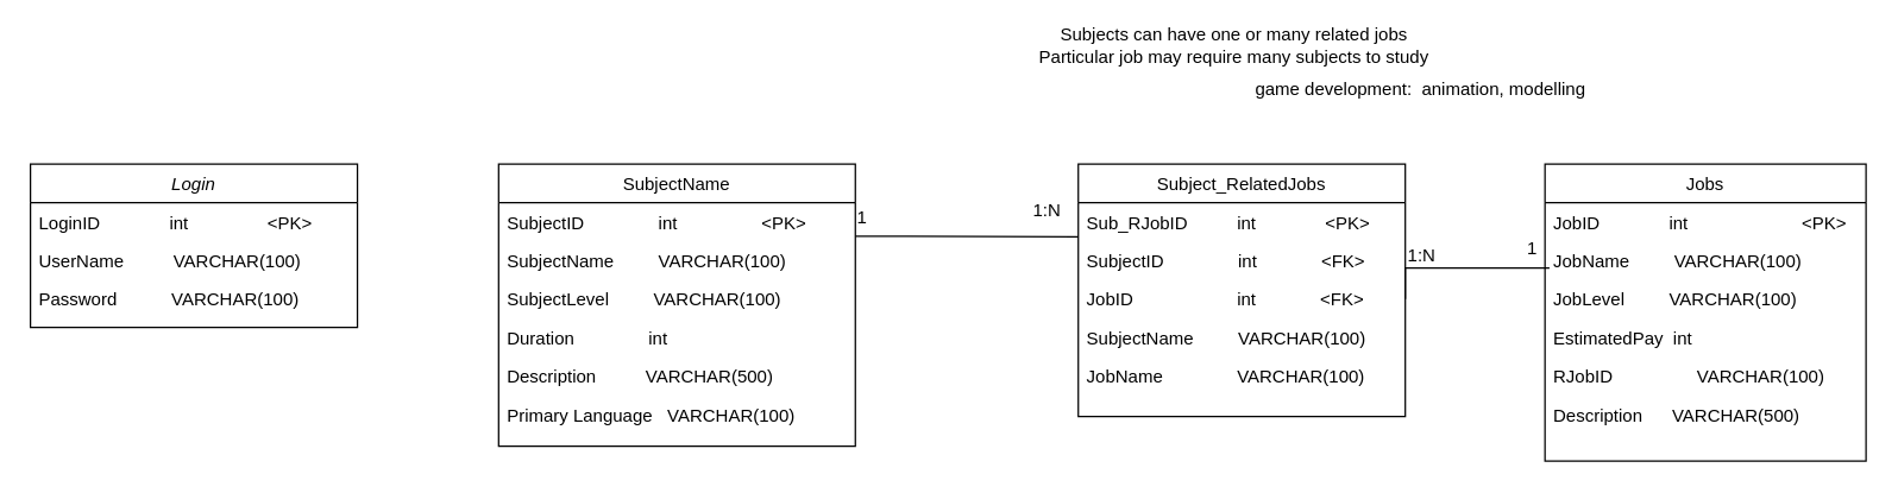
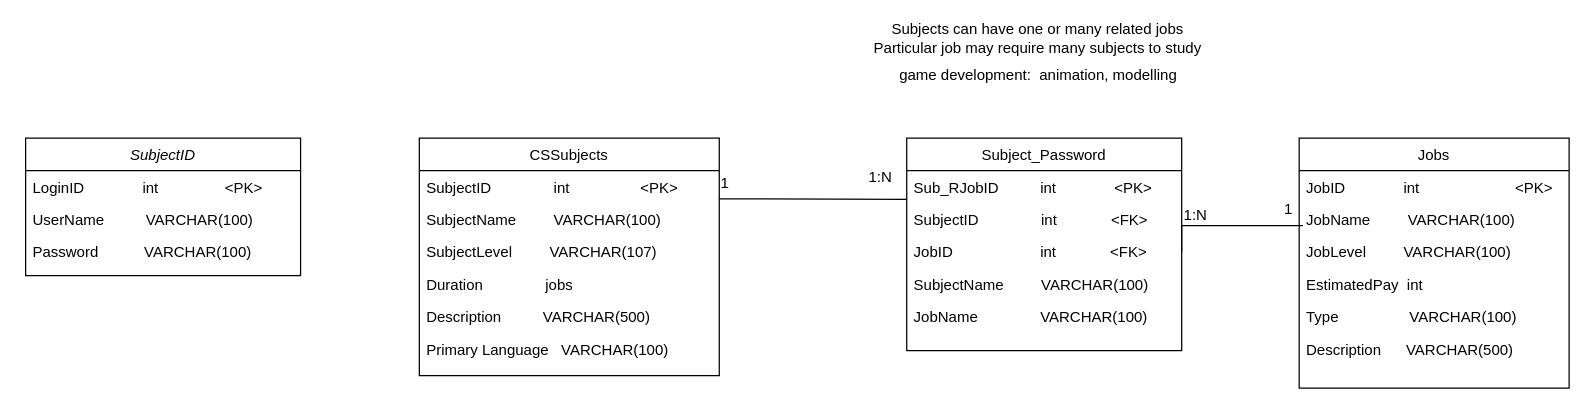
  <mxCell id="0" />
  <mxCell id="1" parent="0" />
- <mxCell id="2" value="SubjectName" style="swimlane;fontStyle=0;align=center;verticalAlign=top;childLayout=stackLayout;horizontal=1;startSize=26;horizontalStack=0;resizeParent=1;resizeLast=0;collapsible=1;marginBottom=0;rounded=0;shadow=0;strokeWidth=1;" parent="1" vertex="1"><mxGeometry x="335" y="110" width="240" height="190" as="geometry"><mxRectangle x="550" y="140" width="160" height="26" as="alternateBounds" /></mxGeometry></mxCell>
+ <mxCell id="2" value="CSSubjects" style="swimlane;fontStyle=0;align=center;verticalAlign=top;childLayout=stackLayout;horizontal=1;startSize=26;horizontalStack=0;resizeParent=1;resizeLast=0;collapsible=1;marginBottom=0;rounded=0;shadow=0;strokeWidth=1;" parent="1" vertex="1"><mxGeometry x="335" y="110" width="240" height="190" as="geometry"><mxRectangle x="550" y="140" width="160" height="26" as="alternateBounds" /></mxGeometry></mxCell>
  <mxCell id="3" value="SubjectID               int                 &lt;PK&gt;&#10; " style="text;align=left;verticalAlign=top;spacingLeft=4;spacingRight=4;overflow=hidden;rotatable=0;points=[[0,0.5],[1,0.5]];portConstraint=eastwest;rounded=0;shadow=0;html=0;" parent="2" vertex="1"><mxGeometry y="26" width="240" height="26" as="geometry" /></mxCell>
  <mxCell id="4" value="SubjectName         VARCHAR(100)&#10;  " style="text;align=left;verticalAlign=top;spacingLeft=4;spacingRight=4;overflow=hidden;rotatable=0;points=[[0,0.5],[1,0.5]];portConstraint=eastwest;" parent="2" vertex="1"><mxGeometry y="52" width="240" height="26" as="geometry" /></mxCell>
- <mxCell id="5" value="SubjectLevel         VARCHAR(100)" style="text;align=left;verticalAlign=top;spacingLeft=4;spacingRight=4;overflow=hidden;rotatable=0;points=[[0,0.5],[1,0.5]];portConstraint=eastwest;rounded=0;shadow=0;html=0;" parent="2" vertex="1"><mxGeometry y="78" width="240" height="26" as="geometry" /></mxCell>
- <mxCell id="6" value="Duration               int" style="text;align=left;verticalAlign=top;spacingLeft=4;spacingRight=4;overflow=hidden;rotatable=0;points=[[0,0.5],[1,0.5]];portConstraint=eastwest;rounded=0;shadow=0;html=0;" parent="2" vertex="1"><mxGeometry y="104" width="240" height="26" as="geometry" /></mxCell>
+ <mxCell id="5" value="SubjectLevel         VARCHAR(107)" style="text;align=left;verticalAlign=top;spacingLeft=4;spacingRight=4;overflow=hidden;rotatable=0;points=[[0,0.5],[1,0.5]];portConstraint=eastwest;rounded=0;shadow=0;html=0;" parent="2" vertex="1"><mxGeometry y="78" width="240" height="26" as="geometry" /></mxCell>
+ <mxCell id="6" value="Duration               jobs" style="text;align=left;verticalAlign=top;spacingLeft=4;spacingRight=4;overflow=hidden;rotatable=0;points=[[0,0.5],[1,0.5]];portConstraint=eastwest;rounded=0;shadow=0;html=0;" parent="2" vertex="1"><mxGeometry y="104" width="240" height="26" as="geometry" /></mxCell>
  <mxCell id="7" value="Description          VARCHAR(500)" style="text;align=left;verticalAlign=top;spacingLeft=4;spacingRight=4;overflow=hidden;rotatable=0;points=[[0,0.5],[1,0.5]];portConstraint=eastwest;rounded=0;shadow=0;html=0;" parent="2" vertex="1"><mxGeometry y="130" width="240" height="26" as="geometry" /></mxCell>
  <mxCell id="8" value="Primary Language   VARCHAR(100)" style="text;align=left;verticalAlign=top;spacingLeft=4;spacingRight=4;overflow=hidden;rotatable=0;points=[[0,0.5],[1,0.5]];portConstraint=eastwest;rounded=0;shadow=0;html=0;" vertex="1" parent="2"><mxGeometry y="156" width="240" height="26" as="geometry" /></mxCell>
  <mxCell id="9" value="Jobs" style="swimlane;fontStyle=0;align=center;verticalAlign=top;childLayout=stackLayout;horizontal=1;startSize=26;horizontalStack=0;resizeParent=1;resizeLast=0;collapsible=1;marginBottom=0;rounded=0;shadow=0;strokeWidth=1;" parent="1" vertex="1"><mxGeometry x="1039" y="110" width="216" height="200" as="geometry"><mxRectangle x="550" y="140" width="160" height="26" as="alternateBounds" /></mxGeometry></mxCell>
  <mxCell id="10" value="JobID              int                       &lt;PK&gt;&#10;" style="text;align=left;verticalAlign=top;spacingLeft=4;spacingRight=4;overflow=hidden;rotatable=0;points=[[0,0.5],[1,0.5]];portConstraint=eastwest;rounded=0;shadow=0;html=0;" parent="9" vertex="1"><mxGeometry y="26" width="216" height="26" as="geometry" /></mxCell>
  <mxCell id="11" value="JobName         VARCHAR(100)" style="text;align=left;verticalAlign=top;spacingLeft=4;spacingRight=4;overflow=hidden;rotatable=0;points=[[0,0.5],[1,0.5]];portConstraint=eastwest;" parent="9" vertex="1"><mxGeometry y="52" width="216" height="26" as="geometry" /></mxCell>
  <mxCell id="12" value="JobLevel         VARCHAR(100)" style="text;align=left;verticalAlign=top;spacingLeft=4;spacingRight=4;overflow=hidden;rotatable=0;points=[[0,0.5],[1,0.5]];portConstraint=eastwest;" vertex="1" parent="9"><mxGeometry y="78" width="216" height="26" as="geometry" /></mxCell>
  <mxCell id="13" value="EstimatedPay  int" style="text;align=left;verticalAlign=top;spacingLeft=4;spacingRight=4;overflow=hidden;rotatable=0;points=[[0,0.5],[1,0.5]];portConstraint=eastwest;rounded=0;shadow=0;html=0;" parent="9" vertex="1"><mxGeometry y="104" width="216" height="26" as="geometry" /></mxCell>
- <mxCell id="14" value="RJobID                 VARCHAR(100)" style="text;align=left;verticalAlign=top;spacingLeft=4;spacingRight=4;overflow=hidden;rotatable=0;points=[[0,0.5],[1,0.5]];portConstraint=eastwest;rounded=0;shadow=0;html=0;" parent="9" vertex="1"><mxGeometry y="130" width="216" height="26" as="geometry" /></mxCell>
+ <mxCell id="14" value="Type                 VARCHAR(100)" style="text;align=left;verticalAlign=top;spacingLeft=4;spacingRight=4;overflow=hidden;rotatable=0;points=[[0,0.5],[1,0.5]];portConstraint=eastwest;rounded=0;shadow=0;html=0;" parent="9" vertex="1"><mxGeometry y="130" width="216" height="26" as="geometry" /></mxCell>
  <mxCell id="15" value="Description      VARCHAR(500)" style="text;align=left;verticalAlign=top;spacingLeft=4;spacingRight=4;overflow=hidden;rotatable=0;points=[[0,0.5],[1,0.5]];portConstraint=eastwest;rounded=0;shadow=0;html=0;" parent="9" vertex="1"><mxGeometry y="156" width="216" height="26" as="geometry" /></mxCell>
  <mxCell id="16" value="" style="endArrow=none;shadow=0;strokeWidth=1;rounded=0;endFill=1;edgeStyle=elbowEdgeStyle;elbow=vertical;" parent="1" edge="1"><mxGeometry x="0.5" y="41" relative="1" as="geometry"><mxPoint x="575" y="158.59" as="sourcePoint" /><mxPoint x="725" y="159" as="targetPoint" /><mxPoint x="-40" y="32" as="offset" /></mxGeometry></mxCell>
  <mxCell id="17" value="1" style="resizable=0;align=left;verticalAlign=bottom;labelBackgroundColor=none;fontSize=12;" parent="16" connectable="0" vertex="1"><mxGeometry x="-1" relative="1" as="geometry"><mxPoint y="-4.67" as="offset" /></mxGeometry></mxCell>
  <mxCell id="18" value="1:N" style="resizable=0;align=right;verticalAlign=bottom;labelBackgroundColor=none;fontSize=12;" parent="16" connectable="0" vertex="1"><mxGeometry x="1" relative="1" as="geometry"><mxPoint x="-10" y="-9.06" as="offset" /></mxGeometry></mxCell>
- <mxCell id="19" value="Login" style="swimlane;fontStyle=2;align=center;verticalAlign=top;childLayout=stackLayout;horizontal=1;startSize=26;horizontalStack=0;resizeParent=1;resizeLast=0;collapsible=1;marginBottom=0;rounded=0;shadow=0;strokeWidth=1;" parent="1" vertex="1"><mxGeometry x="20" y="110" width="220" height="110" as="geometry"><mxRectangle x="230" y="140" width="160" height="26" as="alternateBounds" /></mxGeometry></mxCell>
+ <mxCell id="19" value="SubjectID" style="swimlane;fontStyle=2;align=center;verticalAlign=top;childLayout=stackLayout;horizontal=1;startSize=26;horizontalStack=0;resizeParent=1;resizeLast=0;collapsible=1;marginBottom=0;rounded=0;shadow=0;strokeWidth=1;" parent="1" vertex="1"><mxGeometry x="20" y="110" width="220" height="110" as="geometry"><mxRectangle x="230" y="140" width="160" height="26" as="alternateBounds" /></mxGeometry></mxCell>
  <mxCell id="20" value="LoginID              int                &lt;PK&gt;" style="text;align=left;verticalAlign=top;spacingLeft=4;spacingRight=4;overflow=hidden;rotatable=0;points=[[0,0.5],[1,0.5]];portConstraint=eastwest;" parent="19" vertex="1"><mxGeometry y="26" width="220" height="26" as="geometry" /></mxCell>
  <mxCell id="21" value="UserName          VARCHAR(100)" style="text;align=left;verticalAlign=top;spacingLeft=4;spacingRight=4;overflow=hidden;rotatable=0;points=[[0,0.5],[1,0.5]];portConstraint=eastwest;rounded=0;shadow=0;html=0;" parent="19" vertex="1"><mxGeometry y="52" width="220" height="26" as="geometry" /></mxCell>
  <mxCell id="22" value="Password           VARCHAR(100)&#10;" style="text;align=left;verticalAlign=top;spacingLeft=4;spacingRight=4;overflow=hidden;rotatable=0;points=[[0,0.5],[1,0.5]];portConstraint=eastwest;" parent="19" vertex="1"><mxGeometry y="78" width="220" height="26" as="geometry" /></mxCell>
  <mxCell id="23" value="Subjects can have one or many related jobs&lt;br&gt;Particular job may require many subjects to study" style="text;html=1;strokeColor=none;fillColor=none;align=center;verticalAlign=middle;whiteSpace=wrap;rounded=0;" parent="1" vertex="1"><mxGeometry x="645" y="20" width="370" height="20" as="geometry" /></mxCell>
- <mxCell id="24" value="game development:&amp;nbsp; animation, modelling" style="text;html=1;align=center;verticalAlign=middle;resizable=0;points=[];autosize=1;" parent="1" vertex="1"><mxGeometry x="835" y="50" width="240" height="20" as="geometry" /></mxCell>
- <mxCell id="25" value="Subject_RelatedJobs" style="swimlane;fontStyle=0;align=center;verticalAlign=top;childLayout=stackLayout;horizontal=1;startSize=26;horizontalStack=0;resizeParent=1;resizeLast=0;collapsible=1;marginBottom=0;rounded=0;shadow=0;strokeWidth=1;" parent="1" vertex="1"><mxGeometry x="725" y="110" width="220" height="170" as="geometry"><mxRectangle x="550" y="140" width="160" height="26" as="alternateBounds" /></mxGeometry></mxCell>
+ <mxCell id="24" value="game development:&amp;nbsp; animation, modelling" style="text;html=1;align=center;verticalAlign=middle;resizable=0;points=[];autosize=1;" parent="1" vertex="1"><mxGeometry x="710" y="50" width="240" height="20" as="geometry" /></mxCell>
+ <mxCell id="25" value="Subject_Password" style="swimlane;fontStyle=0;align=center;verticalAlign=top;childLayout=stackLayout;horizontal=1;startSize=26;horizontalStack=0;resizeParent=1;resizeLast=0;collapsible=1;marginBottom=0;rounded=0;shadow=0;strokeWidth=1;" parent="1" vertex="1"><mxGeometry x="725" y="110" width="220" height="170" as="geometry"><mxRectangle x="550" y="140" width="160" height="26" as="alternateBounds" /></mxGeometry></mxCell>
  <mxCell id="26" value="Sub_RJobID          int              &lt;PK&gt;&#10;" style="text;align=left;verticalAlign=top;spacingLeft=4;spacingRight=4;overflow=hidden;rotatable=0;points=[[0,0.5],[1,0.5]];portConstraint=eastwest;" parent="25" vertex="1"><mxGeometry y="26" width="220" height="26" as="geometry" /></mxCell>
  <mxCell id="27" value="SubjectID               int             &lt;FK&gt;&#10; " style="text;align=left;verticalAlign=top;spacingLeft=4;spacingRight=4;overflow=hidden;rotatable=0;points=[[0,0.5],[1,0.5]];portConstraint=eastwest;rounded=0;shadow=0;html=0;" parent="25" vertex="1"><mxGeometry y="52" width="220" height="26" as="geometry" /></mxCell>
  <mxCell id="28" value="JobID                     int             &lt;FK&gt;&#10;" style="text;align=left;verticalAlign=top;spacingLeft=4;spacingRight=4;overflow=hidden;rotatable=0;points=[[0,0.5],[1,0.5]];portConstraint=eastwest;" parent="25" vertex="1"><mxGeometry y="78" width="220" height="26" as="geometry" /></mxCell>
  <mxCell id="29" value="SubjectName         VARCHAR(100)" style="text;align=left;verticalAlign=top;spacingLeft=4;spacingRight=4;overflow=hidden;rotatable=0;points=[[0,0.5],[1,0.5]];portConstraint=eastwest;" parent="25" vertex="1"><mxGeometry y="104" width="220" height="26" as="geometry" /></mxCell>
  <mxCell id="30" value="JobName               VARCHAR(100)" style="text;align=left;verticalAlign=top;spacingLeft=4;spacingRight=4;overflow=hidden;rotatable=0;points=[[0,0.5],[1,0.5]];portConstraint=eastwest;" vertex="1" parent="25"><mxGeometry y="130" width="220" height="26" as="geometry" /></mxCell>
  <mxCell id="31" value="" style="endArrow=none;shadow=0;strokeWidth=1;rounded=0;endFill=1;edgeStyle=elbowEdgeStyle;elbow=vertical;exitX=1;exitY=0.5;exitDx=0;exitDy=0;" parent="1" source="28" edge="1"><mxGeometry x="0.5" y="41" relative="1" as="geometry"><mxPoint x="952" y="171" as="sourcePoint" /><mxPoint x="1042" y="180" as="targetPoint" /><mxPoint x="-40" y="32" as="offset" /><Array as="points"><mxPoint x="1005" y="180" /></Array></mxGeometry></mxCell>
  <mxCell id="32" value="1:N" style="resizable=0;align=left;verticalAlign=bottom;labelBackgroundColor=none;fontSize=12;" parent="31" connectable="0" vertex="1"><mxGeometry x="-1" relative="1" as="geometry"><mxPoint y="-21" as="offset" /></mxGeometry></mxCell>
  <mxCell id="33" value="1" style="resizable=0;align=right;verticalAlign=bottom;labelBackgroundColor=none;fontSize=12;" parent="31" connectable="0" vertex="1"><mxGeometry x="1" relative="1" as="geometry"><mxPoint x="-7" y="-5.09" as="offset" /></mxGeometry></mxCell>
